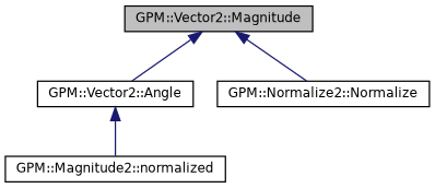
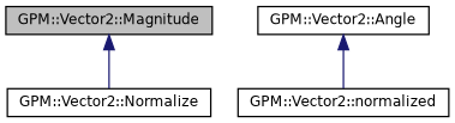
  digraph {
    rankdir=TB
    node [color=black fillcolor=white fontname=Helvetica fontsize=10 shape=record style=filled]
    edge [color=midnightblue dir=back fontname=Helvetica fontsize=10 labelfontname=Helvetica labelfontsize=10 style=solid]
    n1 [fillcolor=grey75 fontcolor=black height=0.2 label="GPM::Vector2::Magnitude" width=0.4]
    n2 [height=0.2 label="GPM::Vector2::Angle" width=0.4]
-   n3 [height=0.2 label="GPM::Normalize2::Normalize" width=0.4]
-   n4 [height=0.2 label="GPM::Magnitude2::normalized" width=0.4]
-   n1 -> n2
+   n3 [height=0.2 label="GPM::Vector2::Normalize" width=0.4]
+   n4 [height=0.2 label="GPM::Vector2::normalized" width=0.4]
    n1 -> n3
    n2 -> n4
  }
